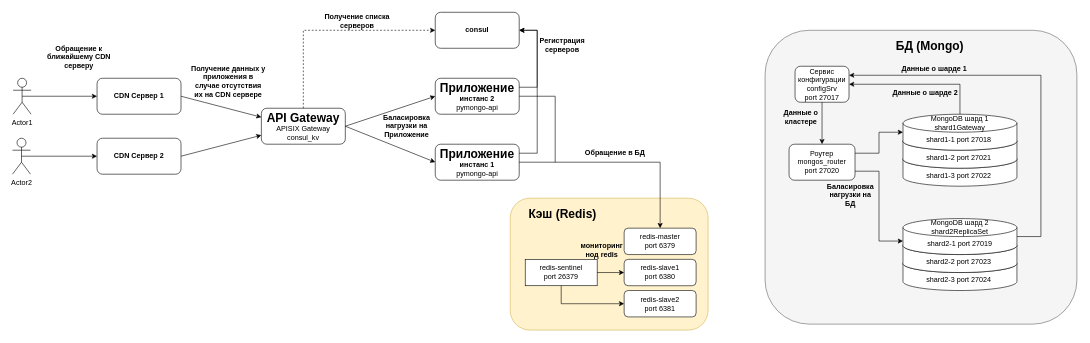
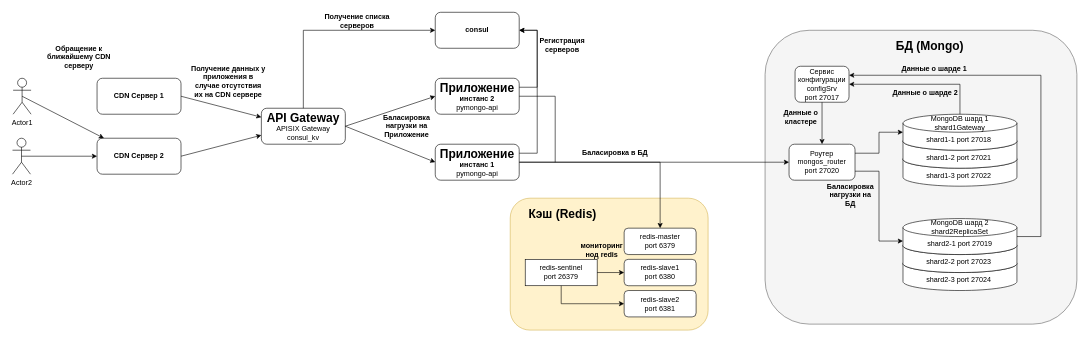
  <mxCell id="0" />
  <mxCell id="1" parent="0" />
  <mxCell id="2" value="" style="rounded=1;whiteSpace=wrap;html=1;fillStyle=auto;fillColor=#f5f5f5;fontColor=#333333;strokeColor=#666666;" parent="1" vertex="1"><mxGeometry x="1275" y="50" width="520" height="490" as="geometry" /></mxCell>
  <mxCell id="3" value="" style="rounded=1;whiteSpace=wrap;html=1;fillStyle=auto;fillColor=#fff2cc;strokeColor=#d6b656;" parent="1" vertex="1"><mxGeometry x="850" y="330" width="330" height="220" as="geometry" /></mxCell>
  <mxCell id="4" value="shard2-3 port&amp;nbsp;27024&amp;nbsp;" style="shape=cylinder3;whiteSpace=wrap;html=1;boundedLbl=1;backgroundOutline=1;size=15;" parent="1" vertex="1"><mxGeometry x="1505" y="424" width="190" height="60" as="geometry" /></mxCell>
  <mxCell id="5" value="shard2-2 port&amp;nbsp;27023&amp;nbsp;" style="shape=cylinder3;whiteSpace=wrap;html=1;boundedLbl=1;backgroundOutline=1;size=15;" parent="1" vertex="1"><mxGeometry x="1505" y="394" width="190" height="60" as="geometry" /></mxCell>
  <mxCell id="6" value="shard1-3 port&amp;nbsp;27022&amp;nbsp;" style="shape=cylinder3;whiteSpace=wrap;html=1;boundedLbl=1;backgroundOutline=1;size=15;" parent="1" vertex="1"><mxGeometry x="1505" y="250" width="190" height="60" as="geometry" /></mxCell>
  <mxCell id="7" value="shard1-2 port&amp;nbsp;27021&amp;nbsp;" style="shape=cylinder3;whiteSpace=wrap;html=1;boundedLbl=1;backgroundOutline=1;size=15;" parent="1" vertex="1"><mxGeometry x="1505" y="220" width="190" height="60" as="geometry" /></mxCell>
  <mxCell id="8" value="shard1-1 port&amp;nbsp;27018&amp;nbsp;" style="shape=cylinder3;whiteSpace=wrap;html=1;boundedLbl=1;backgroundOutline=1;size=15;" parent="1" vertex="1"><mxGeometry x="1505" y="190" width="190" height="60" as="geometry" /></mxCell>
  <mxCell id="9" value="&lt;div&gt;&lt;b&gt;&lt;font style=&quot;font-size: 20px;&quot;&gt;Приложение&lt;/font&gt;&lt;/b&gt;&lt;/div&gt;&lt;div&gt;&lt;b&gt;&lt;font style=&quot;font-size: 12px;&quot;&gt;инстанс 1&lt;/font&gt;&lt;/b&gt;&lt;/div&gt;pymongo-api" style="rounded=1;whiteSpace=wrap;html=1;" parent="1" vertex="1"><mxGeometry x="725" y="240" width="140" height="60" as="geometry" /></mxCell>
  <mxCell id="10" value="Роутер&lt;div&gt;mongos_router&lt;br&gt;&lt;div&gt;port&amp;nbsp;27020&lt;/div&gt;&lt;/div&gt;" style="rounded=1;whiteSpace=wrap;html=1;" parent="1" vertex="1"><mxGeometry x="1315" y="240" width="110" height="60" as="geometry" /></mxCell>
  <mxCell id="11" value="Сервис конфигурации&lt;div&gt;configSrv&lt;br&gt;&lt;div&gt;port&amp;nbsp;27017&lt;/div&gt;&lt;/div&gt;" style="rounded=1;whiteSpace=wrap;html=1;" parent="1" vertex="1"><mxGeometry x="1325" y="110" width="90" height="60" as="geometry" /></mxCell>
  <mxCell id="12" style="edgeStyle=orthogonalEdgeStyle;rounded=0;orthogonalLoop=1;jettySize=auto;html=1;exitX=0.5;exitY=0;exitDx=0;exitDy=0;entryX=1;entryY=0.5;entryDx=0;entryDy=0;exitPerimeter=0;" parent="1" source="8" target="11" edge="1"><mxGeometry relative="1" as="geometry"><mxPoint x="1395" y="190" as="sourcePoint" /><mxPoint x="1495" y="190" as="targetPoint" /></mxGeometry></mxCell>
  <mxCell id="13" style="edgeStyle=orthogonalEdgeStyle;rounded=0;orthogonalLoop=1;jettySize=auto;html=1;exitX=0.5;exitY=1;exitDx=0;exitDy=0;entryX=0.5;entryY=0;entryDx=0;entryDy=0;" parent="1" source="11" target="10" edge="1"><mxGeometry relative="1" as="geometry"><mxPoint x="1525" y="240" as="sourcePoint" /><mxPoint x="1445" y="150" as="targetPoint" /></mxGeometry></mxCell>
  <mxCell id="14" style="edgeStyle=orthogonalEdgeStyle;rounded=0;orthogonalLoop=1;jettySize=auto;html=1;exitX=1;exitY=0.25;exitDx=0;exitDy=0;entryX=0;entryY=0.5;entryDx=0;entryDy=0;entryPerimeter=0;" parent="1" source="10" target="8" edge="1"><mxGeometry relative="1" as="geometry"><mxPoint x="1400" y="180" as="sourcePoint" /><mxPoint x="1505" y="257.5" as="targetPoint" /></mxGeometry></mxCell>
  <mxCell id="15" style="edgeStyle=orthogonalEdgeStyle;rounded=0;orthogonalLoop=1;jettySize=auto;html=1;exitX=1;exitY=0.75;exitDx=0;exitDy=0;entryX=0;entryY=0;entryDx=0;entryDy=37.5;entryPerimeter=0;" parent="1" source="10" target="18" edge="1"><mxGeometry relative="1" as="geometry"><mxPoint x="1435" y="265" as="sourcePoint" /><mxPoint x="1505" y="431.5" as="targetPoint" /></mxGeometry></mxCell>
  <mxCell id="16" style="edgeStyle=orthogonalEdgeStyle;rounded=0;orthogonalLoop=1;jettySize=auto;html=1;exitX=1;exitY=0.5;exitDx=0;exitDy=0;entryX=1;entryY=0.25;entryDx=0;entryDy=0;exitPerimeter=0;" parent="1" source="18" target="11" edge="1"><mxGeometry relative="1" as="geometry"><mxPoint x="1695" y="430" as="sourcePoint" /><mxPoint x="1445" y="150" as="targetPoint" /><Array as="points"><mxPoint x="1735" y="394" /><mxPoint x="1735" y="125" /></Array></mxGeometry></mxCell>
  <mxCell id="17" value="MongoDB шард 1&lt;div&gt;shard1Gateway&lt;br&gt;&lt;/div&gt;" style="text;html=1;align=center;verticalAlign=middle;whiteSpace=wrap;rounded=0;" parent="1" vertex="1"><mxGeometry x="1505" y="190" width="190" height="30" as="geometry" /></mxCell>
  <mxCell id="18" value="shard2-1 port&amp;nbsp;27019" style="shape=cylinder3;whiteSpace=wrap;html=1;boundedLbl=1;backgroundOutline=1;size=15;" parent="1" vertex="1"><mxGeometry x="1505" y="364" width="190" height="60" as="geometry" /></mxCell>
  <mxCell id="19" value="MongoDB ш&lt;span style=&quot;background-color: initial;&quot;&gt;ард 2&lt;/span&gt;&lt;div&gt;shard2ReplicaSet&lt;span style=&quot;background-color: initial;&quot;&gt;&lt;br&gt;&lt;/span&gt;&lt;/div&gt;" style="text;html=1;align=center;verticalAlign=middle;whiteSpace=wrap;rounded=0;" parent="1" vertex="1"><mxGeometry x="1505" y="364" width="190" height="30" as="geometry" /></mxCell>
+ <mxCell id="20" style="edgeStyle=orthogonalEdgeStyle;rounded=0;orthogonalLoop=1;jettySize=auto;html=1;exitX=1;exitY=0.5;exitDx=0;exitDy=0;entryX=0;entryY=0.5;entryDx=0;entryDy=0;" parent="1" source="9" target="10" edge="1"><mxGeometry relative="1" as="geometry"><mxPoint x="1380" y="180" as="sourcePoint" /><mxPoint x="1380" y="250" as="targetPoint" /></mxGeometry></mxCell>
  <mxCell id="21" value="redis-master&lt;div&gt;&lt;/div&gt;&lt;div&gt;port 6379&lt;/div&gt;" style="rounded=1;whiteSpace=wrap;html=1;" parent="1" vertex="1"><mxGeometry x="1040" y="380" width="120" height="44" as="geometry" /></mxCell>
  <mxCell id="22" value="redis-slave1&lt;div&gt;&lt;/div&gt;&lt;div&gt;port 6380&lt;br&gt;&lt;/div&gt;" style="rounded=1;whiteSpace=wrap;html=1;" parent="1" vertex="1"><mxGeometry x="1040" y="432" width="120" height="44" as="geometry" /></mxCell>
  <mxCell id="23" value="Кэш (Redis)" style="text;html=1;align=center;verticalAlign=middle;whiteSpace=wrap;rounded=0;fontStyle=1;fontSize=20;" parent="1" vertex="1"><mxGeometry x="875" y="340" width="125" height="30" as="geometry" /></mxCell>
  <mxCell id="24" value="БД (Mongo)" style="text;html=1;align=center;verticalAlign=middle;whiteSpace=wrap;rounded=0;fontStyle=1;fontSize=20;" parent="1" vertex="1"><mxGeometry x="1485" y="60" width="130" height="30" as="geometry" /></mxCell>
  <mxCell id="25" style="edgeStyle=orthogonalEdgeStyle;rounded=0;orthogonalLoop=1;jettySize=auto;html=1;exitX=1;exitY=0.5;exitDx=0;exitDy=0;entryX=0.5;entryY=0;entryDx=0;entryDy=0;" parent="1" source="9" target="21" edge="1"><mxGeometry relative="1" as="geometry"><mxPoint x="935" y="280" as="sourcePoint" /><mxPoint x="1325" y="280" as="targetPoint" /></mxGeometry></mxCell>
  <mxCell id="26" value="redis-slave2&lt;div&gt;&lt;/div&gt;&lt;div&gt;port 6381&lt;br&gt;&lt;/div&gt;" style="rounded=1;whiteSpace=wrap;html=1;" parent="1" vertex="1"><mxGeometry x="1040" y="484" width="120" height="44" as="geometry" /></mxCell>
- <mxCell id="27" value="Обращение в БД" style="text;html=1;align=center;verticalAlign=middle;whiteSpace=wrap;rounded=0;fontStyle=1" parent="1" vertex="1"><mxGeometry x="955" y="240" width="140" height="30" as="geometry" /></mxCell>
+ <mxCell id="27" value="Баласировка в БД" style="text;html=1;align=center;verticalAlign=middle;whiteSpace=wrap;rounded=0;fontStyle=1" parent="1" vertex="1"><mxGeometry x="955" y="240" width="140" height="30" as="geometry" /></mxCell>
  <mxCell id="28" value="Данные о кластере" style="text;html=1;align=center;verticalAlign=middle;whiteSpace=wrap;rounded=0;fontStyle=1" parent="1" vertex="1"><mxGeometry x="1305" y="180" width="60" height="30" as="geometry" /></mxCell>
  <mxCell id="29" value="Данные о шарде 1" style="text;html=1;align=center;verticalAlign=middle;whiteSpace=wrap;rounded=0;fontStyle=1" parent="1" vertex="1"><mxGeometry x="1500" y="100" width="115" height="30" as="geometry" /></mxCell>
  <mxCell id="30" value="Данные о шарде 2" style="text;html=1;align=center;verticalAlign=middle;whiteSpace=wrap;rounded=0;fontStyle=1" parent="1" vertex="1"><mxGeometry x="1485" y="140" width="115" height="30" as="geometry" /></mxCell>
  <mxCell id="31" value="Баласировка нагрузки на БД" style="text;html=1;align=center;verticalAlign=middle;whiteSpace=wrap;rounded=0;fontStyle=1" parent="1" vertex="1"><mxGeometry x="1375" y="310" width="85" height="30" as="geometry" /></mxCell>
  <mxCell id="32" value="&lt;div&gt;redis-sentinel&lt;/div&gt;&lt;div&gt;port 26379&lt;/div&gt;" style="whiteSpace=wrap;html=1;rounded=0;" parent="1" vertex="1"><mxGeometry x="875" y="432" width="120" height="44" as="geometry" /></mxCell>
  <mxCell id="33" value="" style="endArrow=classic;html=1;rounded=0;entryX=0;entryY=0.5;entryDx=0;entryDy=0;exitX=0.5;exitY=1;exitDx=0;exitDy=0;" parent="1" source="32" target="26" edge="1"><mxGeometry width="50" height="50" relative="1" as="geometry"><mxPoint x="932.5" y="521" as="sourcePoint" /><mxPoint x="1037.5" y="491" as="targetPoint" /><Array as="points"><mxPoint x="935" y="506" /></Array></mxGeometry></mxCell>
  <mxCell id="34" value="" style="endArrow=classic;html=1;rounded=0;entryX=0;entryY=0.5;entryDx=0;entryDy=0;exitX=1;exitY=0.5;exitDx=0;exitDy=0;" parent="1" source="32" target="22" edge="1"><mxGeometry width="50" height="50" relative="1" as="geometry"><mxPoint x="975" y="530" as="sourcePoint" /><mxPoint x="1025" y="480" as="targetPoint" /></mxGeometry></mxCell>
  <mxCell id="35" value="мониторинг нод redis" style="text;html=1;align=center;verticalAlign=middle;whiteSpace=wrap;rounded=0;fontStyle=1" parent="1" vertex="1"><mxGeometry x="967.5" y="402" width="70" height="30" as="geometry" /></mxCell>
  <mxCell id="36" value="&lt;div&gt;&lt;b&gt;&lt;font style=&quot;font-size: 20px;&quot;&gt;API Gateway&lt;/font&gt;&lt;/b&gt;&lt;/div&gt;APISIX Gateway&lt;div&gt;consul_kv&lt;/div&gt;" style="rounded=1;whiteSpace=wrap;html=1;" parent="1" vertex="1"><mxGeometry x="435" y="180" width="140" height="60" as="geometry" /></mxCell>
  <mxCell id="37" value="&lt;div&gt;&lt;b&gt;&lt;font style=&quot;font-size: 20px;&quot;&gt;Приложение&lt;/font&gt;&lt;/b&gt;&lt;/div&gt;&lt;div&gt;&lt;b&gt;&lt;font style=&quot;font-size: 12px;&quot;&gt;инстанс 2&lt;/font&gt;&lt;/b&gt;&lt;/div&gt;pymongo-api" style="rounded=1;whiteSpace=wrap;html=1;" parent="1" vertex="1"><mxGeometry x="725" y="130" width="140" height="60" as="geometry" /></mxCell>
  <mxCell id="38" value="" style="endArrow=none;html=1;rounded=0;entryX=1;entryY=0.5;entryDx=0;entryDy=0;" parent="1" target="37" edge="1"><mxGeometry width="50" height="50" relative="1" as="geometry"><mxPoint x="925" y="270" as="sourcePoint" /><mxPoint x="945" y="150" as="targetPoint" /><Array as="points"><mxPoint x="925" y="160" /></Array></mxGeometry></mxCell>
  <mxCell id="39" value="&lt;div style=&quot;font-size: 12px;&quot;&gt;&lt;span style=&quot;font-size: 12px;&quot;&gt;&lt;b style=&quot;font-size: 12px;&quot;&gt;consul&lt;/b&gt;&lt;/span&gt;&lt;/div&gt;" style="rounded=1;whiteSpace=wrap;html=1;fontSize=12;" parent="1" vertex="1"><mxGeometry x="725" y="20" width="140" height="60" as="geometry" /></mxCell>
  <mxCell id="40" value="" style="endArrow=classic;html=1;rounded=0;entryX=0;entryY=0.5;entryDx=0;entryDy=0;exitX=1;exitY=0.5;exitDx=0;exitDy=0;" parent="1" source="36" target="37" edge="1"><mxGeometry width="50" height="50" relative="1" as="geometry"><mxPoint x="535" y="410" as="sourcePoint" /><mxPoint x="585" y="360" as="targetPoint" /></mxGeometry></mxCell>
  <mxCell id="41" value="" style="endArrow=classic;html=1;rounded=0;entryX=0;entryY=0.5;entryDx=0;entryDy=0;" parent="1" target="9" edge="1"><mxGeometry width="50" height="50" relative="1" as="geometry"><mxPoint x="575" y="210" as="sourcePoint" /><mxPoint x="615" y="360" as="targetPoint" /></mxGeometry></mxCell>
  <mxCell id="42" value="" style="endArrow=classic;html=1;rounded=0;exitX=1;exitY=0.25;exitDx=0;exitDy=0;" parent="1" source="37" edge="1"><mxGeometry width="50" height="50" relative="1" as="geometry"><mxPoint x="935" y="130" as="sourcePoint" /><mxPoint x="865" y="50" as="targetPoint" /><Array as="points"><mxPoint x="895" y="145" /><mxPoint x="895" y="50" /></Array></mxGeometry></mxCell>
  <mxCell id="43" value="" style="endArrow=classic;html=1;rounded=0;exitX=1;exitY=0.25;exitDx=0;exitDy=0;entryX=1;entryY=0.5;entryDx=0;entryDy=0;" parent="1" source="9" target="39" edge="1"><mxGeometry width="50" height="50" relative="1" as="geometry"><mxPoint x="865" y="270" as="sourcePoint" /><mxPoint x="865" y="175" as="targetPoint" /><Array as="points"><mxPoint x="895" y="255" /><mxPoint x="895" y="50" /></Array></mxGeometry></mxCell>
- <mxCell id="44" value="" style="endArrow=classic;html=1;rounded=0;exitX=0.5;exitY=0;exitDx=0;exitDy=0;entryX=0;entryY=0.5;entryDx=0;entryDy=0;dashed=1;" parent="1" source="36" target="39" edge="1"><mxGeometry width="50" height="50" relative="1" as="geometry"><mxPoint x="585" y="220" as="sourcePoint" /><mxPoint x="615" y="110" as="targetPoint" /><Array as="points"><mxPoint x="505" y="50" /></Array></mxGeometry></mxCell>
+ <mxCell id="44" value="" style="endArrow=classic;html=1;rounded=0;exitX=0.5;exitY=0;exitDx=0;exitDy=0;entryX=0;entryY=0.5;entryDx=0;entryDy=0;" parent="1" source="36" target="39" edge="1"><mxGeometry width="50" height="50" relative="1" as="geometry"><mxPoint x="585" y="220" as="sourcePoint" /><mxPoint x="615" y="110" as="targetPoint" /><Array as="points"><mxPoint x="505" y="50" /></Array></mxGeometry></mxCell>
  <mxCell id="45" value="Получение списка серверов" style="text;html=1;align=center;verticalAlign=middle;whiteSpace=wrap;rounded=0;fontStyle=1" parent="1" vertex="1"><mxGeometry x="525" y="20" width="140" height="30" as="geometry" /></mxCell>
  <mxCell id="46" value="Регистрация серверов" style="text;html=1;align=center;verticalAlign=middle;whiteSpace=wrap;rounded=0;fontStyle=1" parent="1" vertex="1"><mxGeometry x="897.5" y="60" width="77.5" height="30" as="geometry" /></mxCell>
  <mxCell id="47" value="Баласировка нагрузки на Приложение" style="text;html=1;align=center;verticalAlign=middle;whiteSpace=wrap;rounded=0;fontStyle=1" parent="1" vertex="1"><mxGeometry x="635" y="195" width="85" height="30" as="geometry" /></mxCell>
  <mxCell id="48" value="&lt;div style=&quot;font-size: 12px;&quot;&gt;&lt;b&gt;CDN Сервер 1&lt;/b&gt;&lt;/div&gt;" style="rounded=1;whiteSpace=wrap;html=1;fontSize=12;" vertex="1" parent="1"><mxGeometry x="161" y="130" width="140" height="60" as="geometry" /></mxCell>
  <mxCell id="49" value="&lt;div style=&quot;font-size: 12px;&quot;&gt;&lt;b&gt;CDN Сервер 2&lt;/b&gt;&lt;/div&gt;" style="rounded=1;whiteSpace=wrap;html=1;fontSize=12;" vertex="1" parent="1"><mxGeometry x="161" y="230" width="140" height="60" as="geometry" /></mxCell>
  <mxCell id="50" value="Actor1" style="shape=umlActor;verticalLabelPosition=bottom;verticalAlign=top;html=1;outlineConnect=0;" vertex="1" parent="1"><mxGeometry x="21" y="130" width="30" height="60" as="geometry" /></mxCell>
- <mxCell id="51" value="" style="endArrow=classic;html=1;rounded=0;entryX=0;entryY=0.5;entryDx=0;entryDy=0;exitX=0.5;exitY=0.5;exitDx=0;exitDy=0;exitPerimeter=0;" edge="1" parent="1" source="50" target="48"><mxGeometry width="50" height="50" relative="1" as="geometry"><mxPoint x="61" y="190" as="sourcePoint" /><mxPoint x="491" y="250" as="targetPoint" /></mxGeometry></mxCell>
+ <mxCell id="51" value="" style="endArrow=classic;html=1;rounded=0;exitX=0.5;exitY=0.5;exitDx=0;exitDy=0;exitPerimeter=0;" edge="1" parent="1" source="50" target="49"><mxGeometry width="50" height="50" relative="1" as="geometry"><mxPoint x="61" y="190" as="sourcePoint" /><mxPoint x="491" y="250" as="targetPoint" /></mxGeometry></mxCell>
  <mxCell id="52" value="" style="endArrow=classic;html=1;rounded=0;entryX=0;entryY=0.5;entryDx=0;entryDy=0;exitX=0.5;exitY=0.5;exitDx=0;exitDy=0;exitPerimeter=0;" edge="1" parent="1" source="53" target="49"><mxGeometry width="50" height="50" relative="1" as="geometry"><mxPoint x="61" y="220" as="sourcePoint" /><mxPoint x="171" y="170" as="targetPoint" /></mxGeometry></mxCell>
  <mxCell id="53" value="Actor2" style="shape=umlActor;verticalLabelPosition=bottom;verticalAlign=top;html=1;outlineConnect=0;" vertex="1" parent="1"><mxGeometry x="20" y="230" width="30" height="60" as="geometry" /></mxCell>
  <mxCell id="54" value="" style="endArrow=classic;html=1;rounded=0;entryX=0;entryY=0.25;entryDx=0;entryDy=0;exitX=1;exitY=0.5;exitDx=0;exitDy=0;" edge="1" parent="1" source="48" target="36"><mxGeometry width="50" height="50" relative="1" as="geometry"><mxPoint x="395" y="370" as="sourcePoint" /><mxPoint x="445" y="320" as="targetPoint" /></mxGeometry></mxCell>
  <mxCell id="55" value="" style="endArrow=classic;html=1;rounded=0;entryX=0;entryY=0.75;entryDx=0;entryDy=0;exitX=1;exitY=0.5;exitDx=0;exitDy=0;" edge="1" parent="1" source="49" target="36"><mxGeometry width="50" height="50" relative="1" as="geometry"><mxPoint x="325" y="360" as="sourcePoint" /><mxPoint x="375" y="310" as="targetPoint" /></mxGeometry></mxCell>
  <mxCell id="56" value="Обращение к ближайшему CDN серверу" style="text;html=1;align=center;verticalAlign=middle;whiteSpace=wrap;rounded=0;fontStyle=1" vertex="1" parent="1"><mxGeometry x="61" y="80" width="140" height="30" as="geometry" /></mxCell>
  <mxCell id="57" value="Получение данных у приложения в случае отсутствия их на CDN сервере" style="text;html=1;align=center;verticalAlign=middle;whiteSpace=wrap;rounded=0;fontStyle=1" vertex="1" parent="1"><mxGeometry x="315" y="120" width="130" height="30" as="geometry" /></mxCell>
